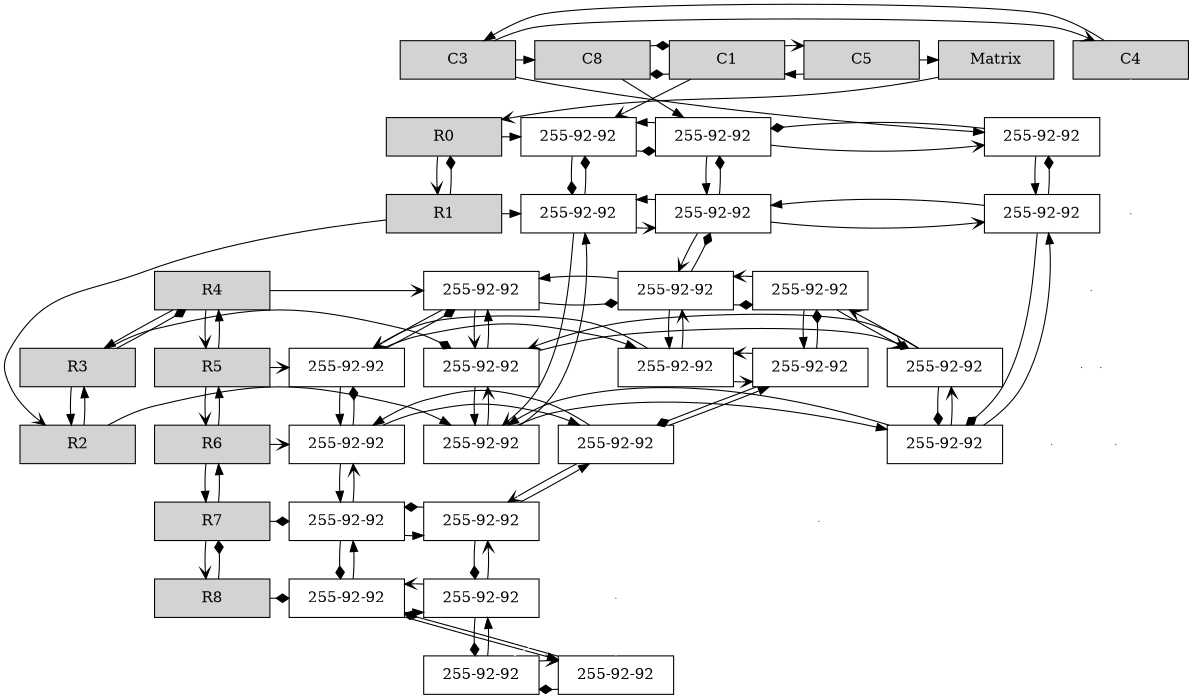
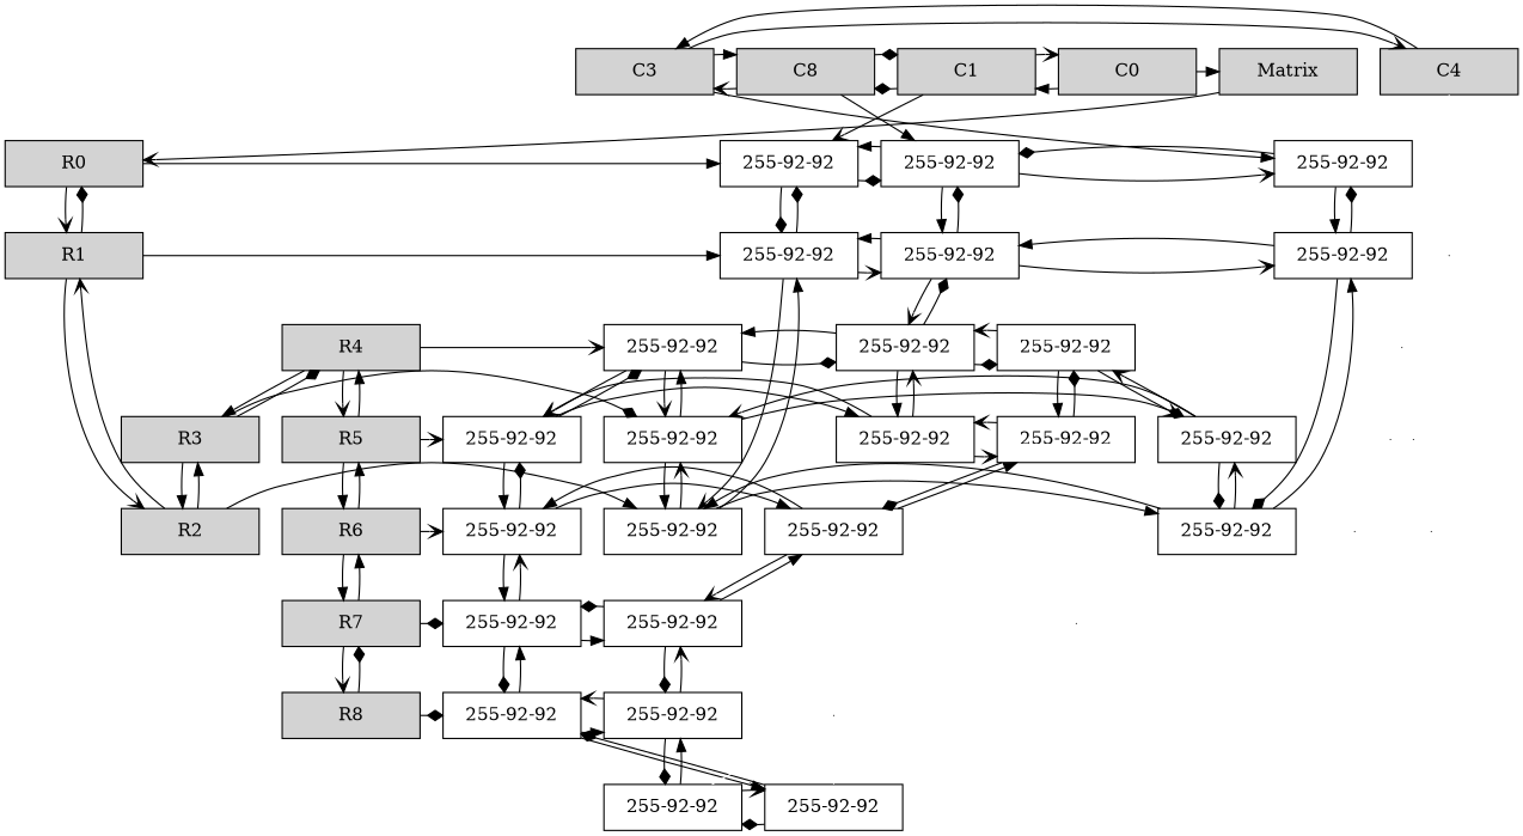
  digraph {
    node [group=3 shape=box]
    edge [arrowhead=normal]
    n1 [group=1 label=Matrix style=filled width=1.5]
-   n2 [group=2 label=C5 style=filled width=1.5]
+   n2 [group=2 label=C0 style=filled width=1.5]
    n3 [label=C1 style=filled width=1.5]
    n4 [group=4 label=C8 style=filled width=1.5]
    n5 [group=5 label=C3 style=filled width=1.5]
    n6 [group=6 label=C4 style=filled width=1.5]
    n7 [group=1 label=R0 style=filled width=1.5]
    n8 [label="255-92-92" width=1.5]
    n9 [group=4 label="255-92-92" width=1.5]
    n10 [group=5 label="255-92-92" width=1.5]
    n11 [group=1 label=R1 style=filled width=1.5]
    n12 [label="255-92-92" width=1.5]
    n13 [group=4 label="255-92-92" width=1.5]
    n14 [group=5 label="255-92-92" width=1.5]
    n15 [group=1 label=R2 style=filled width=1.5]
    n16 [label="255-92-92" width=1.5]
    n17 [group=5 label="255-92-92" width=1.5]
    n18 [group=1 label=R3 style=filled width=1.5]
    n19 [label="255-92-92" width=1.5]
    n20 [group=5 label="255-92-92" width=1.5]
    n21 [group=1 label=R4 style=filled width=1.5]
    n22 [label="255-92-92" width=1.5]
    n23 [group=4 label="255-92-92" width=1.5]
    n24 [group=5 label="255-92-92" width=1.5]
    n25 [group=1 label=R5 style=filled width=1.5]
    n26 [label="255-92-92" width=1.5]
    n27 [group=4 label="255-92-92" width=1.5]
    n28 [group=5 label="255-92-92" width=1.5]
    n29 [group=1 label=R6 style=filled width=1.5]
    n30 [label="255-92-92" width=1.5]
    n31 [group=5 label="255-92-92" width=1.5]
    n32 [group=1 label=R7 style=filled width=1.5]
    n33 [label="255-92-92" width=1.5]
    n34 [group=5 label="255-92-92" width=1.5]
    n35 [group=1 label=R8 style=filled width=1.5]
    n36 [label="255-92-92" width=1.5]
    n37 [group=5 label="255-92-92" width=1.5]
    n38 [label="255-92-92" width=1.5]
    n39 [group=5 label="255-92-92" width=1.5]
    e0 [shape=point width=0 group=""]
    e1 [shape=point width=0 group=""]
    e2 [shape=point width=0 group=""]
    e3 [shape=point width=0 group=""]
    e4 [shape=point width=0 group=""]
    e5 [shape=point width=0 group=""]
    e6 [shape=point width=0 group=""]
    e7 [shape=point width=0 group=""]
    subgraph sub_1 {
      rank=same
      n1
      n2
      n3
      n4
      n5
      n6
    }
    subgraph sub_2 {
      rank=same
      n7
      n8
      n9
      n10
    }
    subgraph sub_3 {
      rank=same
      n11
      n12
      n13
      n14
    }
    subgraph sub_4 {
      rank=same
      n15
      n16
      n17
    }
    subgraph sub_5 {
      rank=same
      n18
      n19
      n20
    }
    subgraph sub_6 {
      rank=same
      n21
      n22
      n23
      n24
    }
    subgraph sub_7 {
      rank=same
      n25
      n26
      n27
      n28
    }
    subgraph sub_8 {
      rank=same
      n29
      n30
      n31
    }
    subgraph sub_9 {
      rank=same
      n32
      n33
      n34
    }
    subgraph sub_10 {
      rank=same
      n35
      n36
      n37
    }
    subgraph sub_11 {
      rank=same
      n38
      n39
    }
    subgraph sub_12 {
      rank=same
      n11
      e0
    }
    subgraph sub_13 {
      rank=same
      n15
      e1
    }
    subgraph sub_14 {
      rank=same
      n18
      e2
    }
    subgraph sub_15 {
      rank=same
      n21
      e3
    }
    subgraph sub_16 {
      rank=same
      n25
      e4
    }
    subgraph sub_17 {
      rank=same
      n29
      e5
    }
    subgraph sub_18 {
      rank=same
      n32
      e6
    }
    subgraph sub_19 {
      rank=same
      n35
      e7
    }
    n1 -> n7 [arrowhead=vee]
    n2 -> n1
    n2 -> n3
    n3 -> n2 [arrowhead=vee]
    n3 -> n4 [arrowhead=diamond]
    n3 -> n8 [arrowhead=vee]
    n4 -> n3 [arrowhead=diamond]
+   n4 -> n5 [arrowhead=vee]
    n4 -> n9
    n5 -> n4
    n5 -> n6 [arrowhead=vee]
    n5 -> n10
    n6 -> n5
    n6 -> e0 [color=white dir=none arrowhead=""]
    n7 -> n8
    n7 -> n11 [arrowhead=vee]
    n8 -> n9 [arrowhead=diamond]
    n8 -> n12 [arrowhead=diamond]
    n9 -> n8
    n9 -> n10 [arrowhead=vee]
    n9 -> n13
    n10 -> n9 [arrowhead=diamond]
    n10 -> n14
    n11 -> n7 [arrowhead=diamond]
    n11 -> n12
    n11 -> n15 [arrowhead=vee]
    n12 -> n8 [arrowhead=diamond]
    n12 -> n13 [arrowhead=vee]
    n12 -> n16 [arrowhead=vee]
    n13 -> n9 [arrowhead=diamond]
    n13 -> n12
    n13 -> n14 [arrowhead=vee]
    n13 -> n23 [arrowhead=vee]
    n14 -> n10 [arrowhead=diamond]
    n14 -> n13
    n14 -> n17 [arrowhead=diamond]
+   n15 -> n11 [arrowhead=vee]
    n15 -> n16
    n15 -> n18
    n16 -> n12
    n16 -> n17
    n16 -> n19 [arrowhead=vee]
    n17 -> n14
    n17 -> n16
    n17 -> n20 [arrowhead=vee]
    n18 -> n15
    n18 -> n19 [arrowhead=diamond]
    n18 -> n21 [arrowhead=diamond]
    n19 -> n16
    n19 -> n20 [arrowhead=diamond]
    n19 -> n22
    n20 -> n17 [arrowhead=diamond]
    n20 -> n19 [arrowhead=vee]
    n20 -> n24 [arrowhead=vee]
    n21 -> n18
    n21 -> n22 [arrowhead=vee]
    n21 -> n25 [arrowhead=vee]
    n22 -> n19 [arrowhead=vee]
    n22 -> n23 [arrowhead=diamond]
    n22 -> n26 [arrowhead=vee]
    n23 -> n13 [arrowhead=diamond]
    n23 -> n22
    n23 -> n24 [arrowhead=diamond]
    n23 -> n27
    n24 -> n20 [arrowhead=vee]
    n24 -> n23 [arrowhead=vee]
    n24 -> n28
    n25 -> n21
    n25 -> n26 [arrowhead=vee]
-   n25 -> n29 [arrowhead=vee]
+   n25 -> n29
    n26 -> n22 [arrowhead=diamond]
    n26 -> n27
    n26 -> n30
    n27 -> n23 [arrowhead=vee]
    n27 -> n26 [arrowhead=vee]
    n27 -> n28 [arrowhead=vee]
    n28 -> n24 [arrowhead=diamond]
    n28 -> n27 [arrowhead=vee]
    n28 -> n31 [arrowhead=diamond]
    n29 -> n25
    n29 -> n30 [arrowhead=vee]
    n29 -> n32
    n30 -> n26 [arrowhead=diamond]
    n30 -> n31
    n30 -> n33
    n31 -> n28
    n31 -> n30
    n31 -> n34 [arrowhead=vee]
    n32 -> n29
    n32 -> n33 [arrowhead=diamond]
    n32 -> n35 [arrowhead=vee]
    n33 -> n30 [arrowhead=vee]
    n33 -> n34
    n33 -> n36 [arrowhead=diamond]
    n34 -> n31
    n34 -> n33 [arrowhead=diamond]
    n34 -> n37 [arrowhead=diamond]
    n35 -> n32 [arrowhead=diamond]
    n35 -> n36 [arrowhead=diamond]
    n36 -> n33
    n36 -> n37
    n36 -> n38
    n37 -> n34 [arrowhead=vee]
    n37 -> n36 [arrowhead=vee]
    n37 -> n39 [arrowhead=diamond]
    n38 -> n36 [arrowhead=diamond]
    n38 -> n39 [arrowhead=diamond]
    n39 -> n37
    n39 -> n38 [arrowhead=vee]
    e0 -> e1 [color=white dir=none arrowhead=""]
    e1 -> e2 [color=white dir=none arrowhead=""]
    e2 -> e3 [color=white dir=none arrowhead=""]
    e3 -> e4 [color=white dir=none arrowhead=""]
    e4 -> e5 [color=white dir=none arrowhead=""]
    e5 -> e6 [color=white dir=none arrowhead=""]
    e6 -> e7 [color=white dir=none arrowhead=""]
    e7 -> n38 [color=white dir=none arrowhead=""]
    e7 -> n39 [color=white dir=none arrowhead=""]
  }
